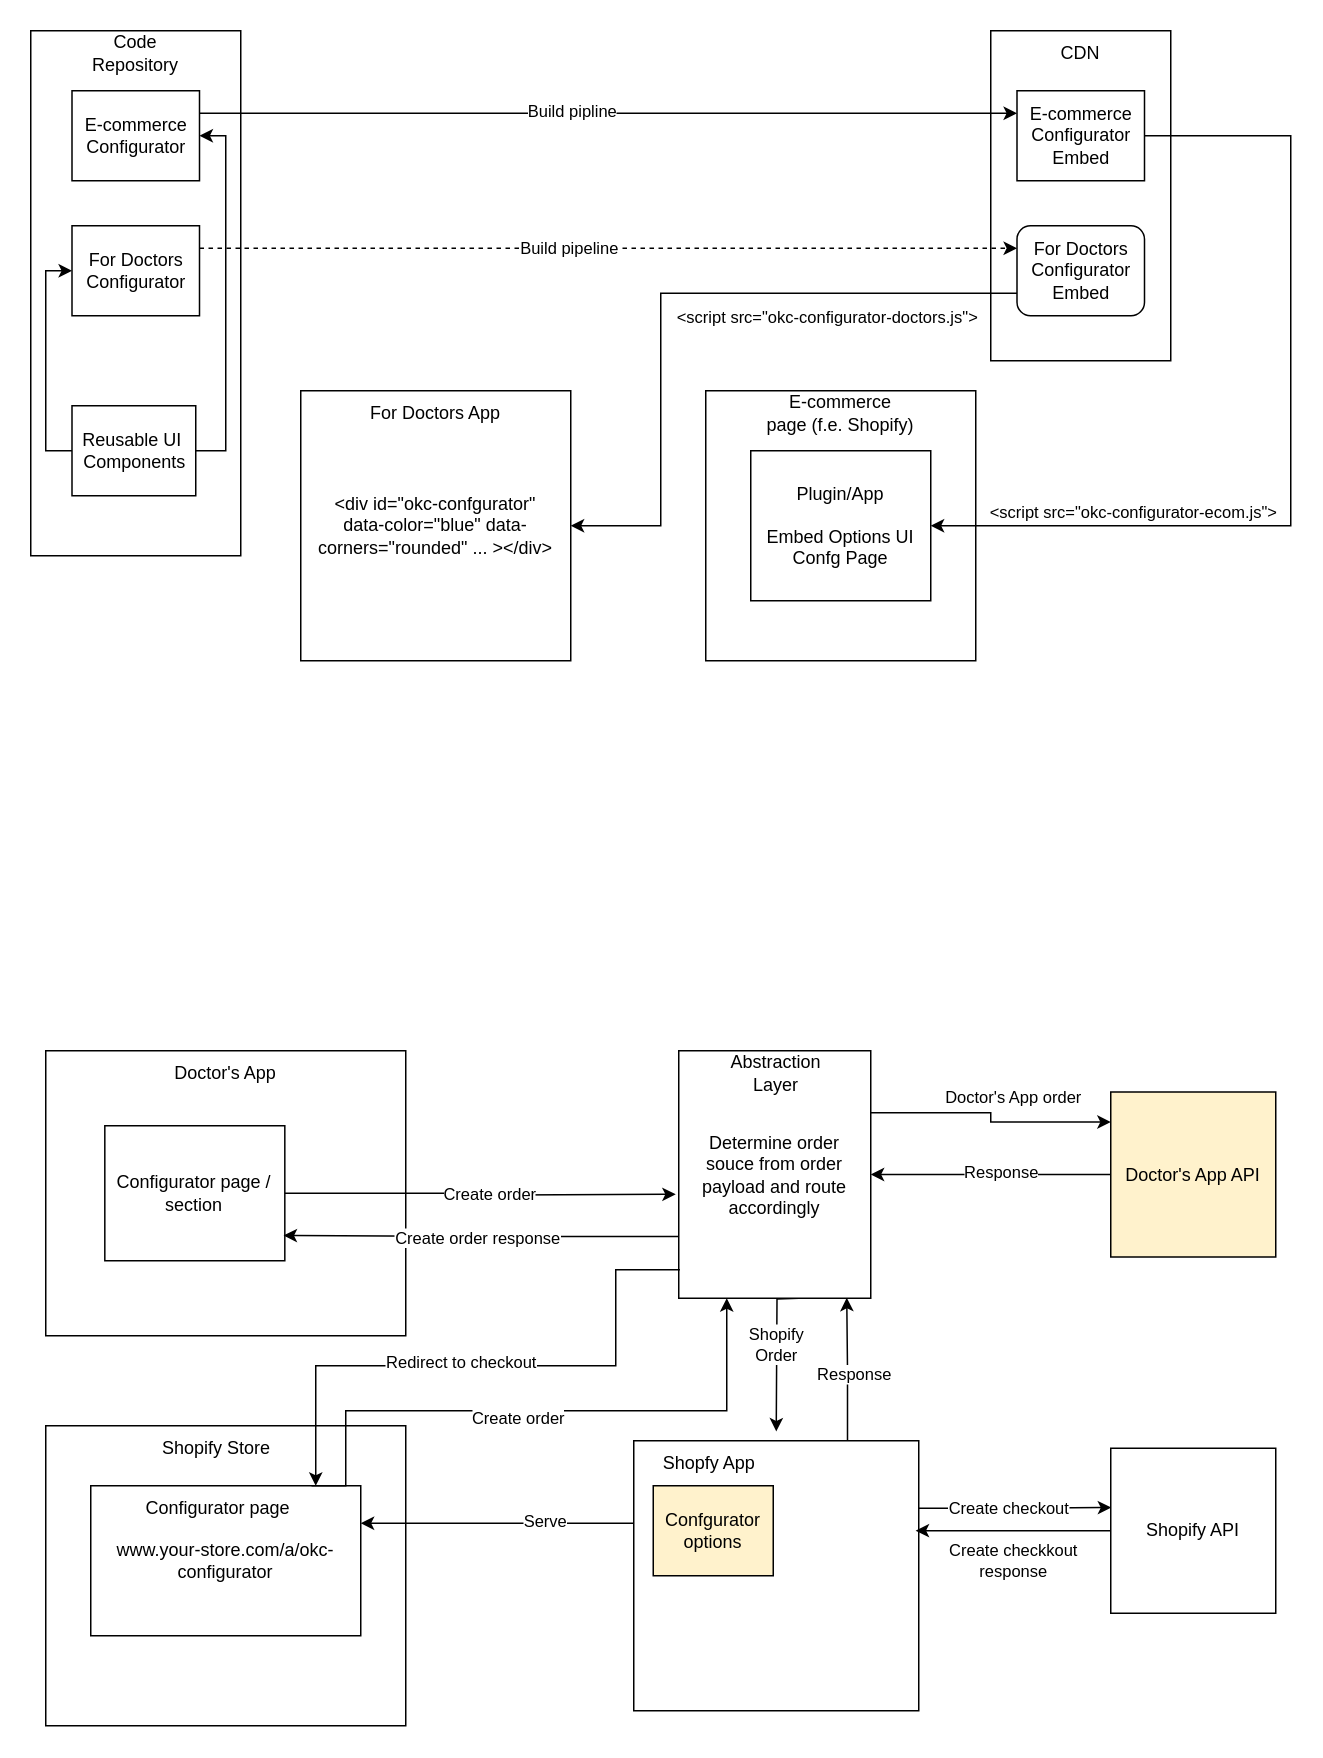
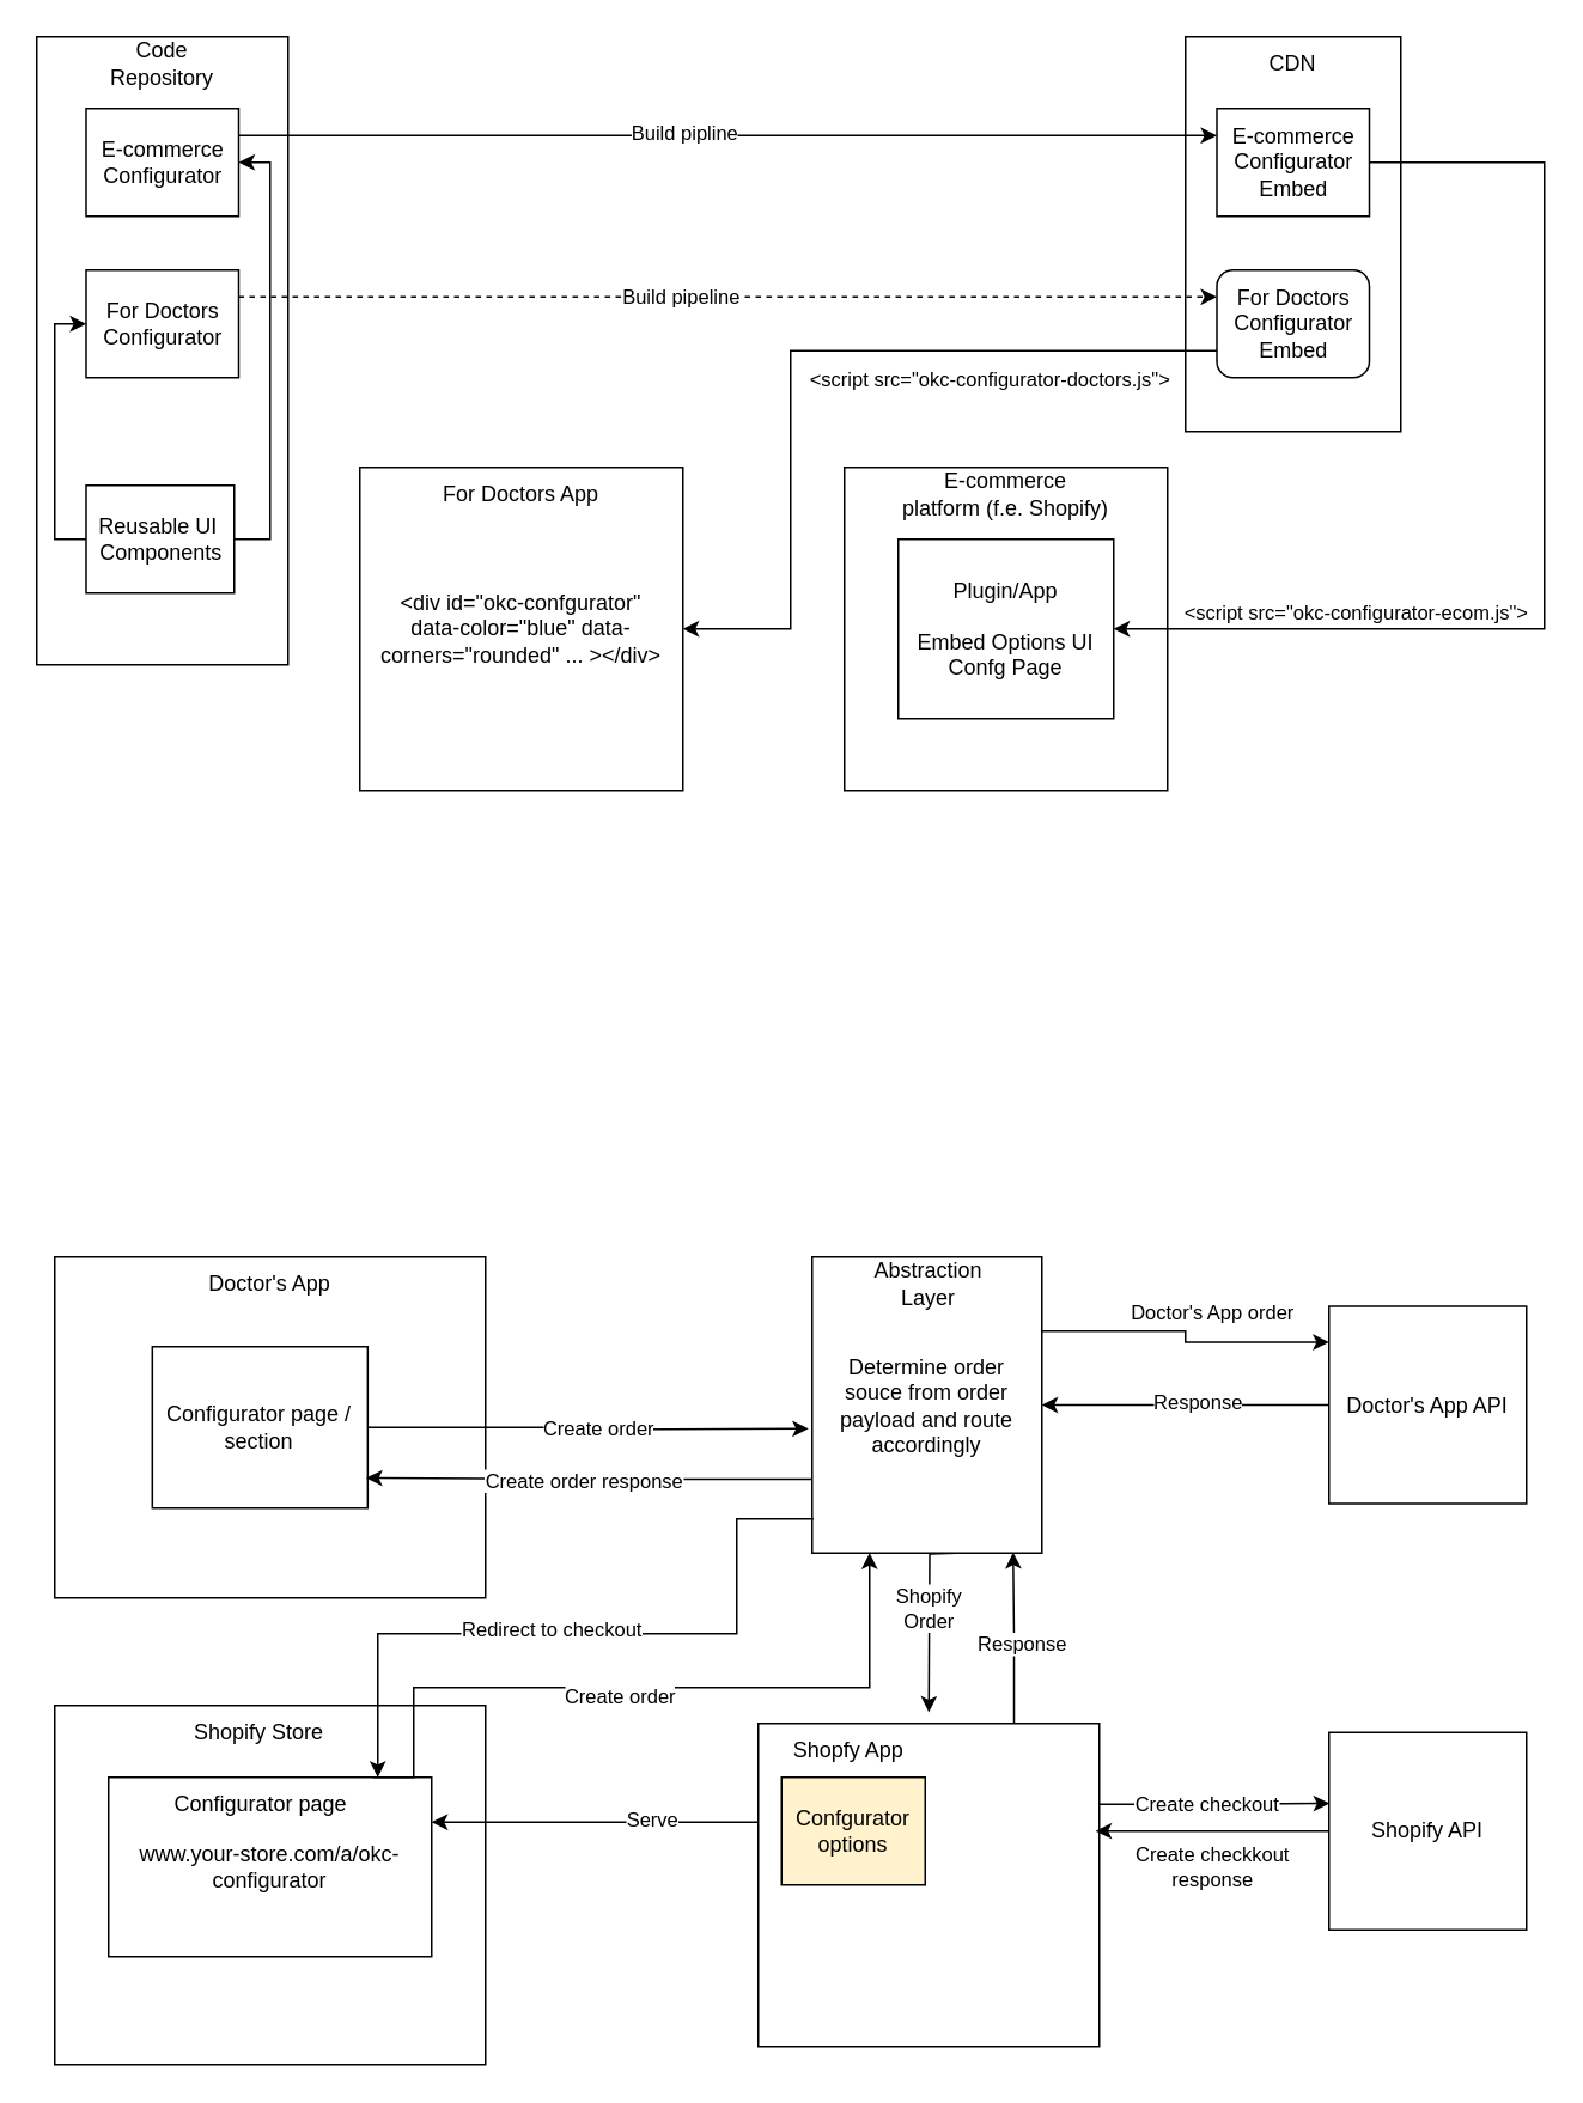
  <mxCell id="0" />
  <mxCell id="1" parent="0" />
  <mxCell id="2" value="" style="rounded=0;whiteSpace=wrap;html=1;" vertex="1" parent="1"><mxGeometry x="20" y="20" width="140" height="350" as="geometry" /></mxCell>
  <mxCell id="3" value="Code Repository" style="text;html=1;strokeColor=none;fillColor=none;align=center;verticalAlign=middle;whiteSpace=wrap;rounded=0;" vertex="1" parent="1"><mxGeometry x="60" y="20" width="60" height="30" as="geometry" /></mxCell>
  <mxCell id="4" value="E-commerce&lt;br&gt;Configurator" style="rounded=0;whiteSpace=wrap;html=1;" vertex="1" parent="1"><mxGeometry x="47.5" y="60" width="85" height="60" as="geometry" /></mxCell>
  <mxCell id="5" value="For Doctors&lt;br&gt;Configurator" style="rounded=0;whiteSpace=wrap;html=1;" vertex="1" parent="1"><mxGeometry x="47.5" y="150" width="85" height="60" as="geometry" /></mxCell>
  <mxCell id="6" style="edgeStyle=orthogonalEdgeStyle;html=1;exitX=0;exitY=0.5;exitDx=0;exitDy=0;entryX=0;entryY=0.5;entryDx=0;entryDy=0;rounded=0;" edge="1" parent="1" source="8" target="5"><mxGeometry relative="1" as="geometry"><Array as="points"><mxPoint x="30" y="300" /><mxPoint x="30" y="180" /></Array></mxGeometry></mxCell>
  <mxCell id="7" style="edgeStyle=orthogonalEdgeStyle;rounded=0;html=1;entryX=1;entryY=0.5;entryDx=0;entryDy=0;" edge="1" parent="1" source="8" target="4"><mxGeometry relative="1" as="geometry"><Array as="points"><mxPoint x="150" y="300" /><mxPoint x="150" y="90" /></Array></mxGeometry></mxCell>
  <mxCell id="8" value="Reusable UI&amp;nbsp;&lt;br&gt;Components" style="rounded=0;whiteSpace=wrap;html=1;" vertex="1" parent="1"><mxGeometry x="47.5" y="270" width="82.5" height="60" as="geometry" /></mxCell>
  <mxCell id="9" value="" style="rounded=0;whiteSpace=wrap;html=1;" vertex="1" parent="1"><mxGeometry x="660" y="20" width="120" height="220" as="geometry" /></mxCell>
  <mxCell id="10" value="CDN" style="text;html=1;strokeColor=none;fillColor=none;align=center;verticalAlign=middle;whiteSpace=wrap;rounded=0;" vertex="1" parent="1"><mxGeometry x="690" y="20" width="60" height="30" as="geometry" /></mxCell>
  <mxCell id="11" value="E-commerce&lt;br&gt;Configurator&lt;br&gt;Embed" style="rounded=0;whiteSpace=wrap;html=1;" vertex="1" parent="1"><mxGeometry x="677.5" y="60" width="85" height="60" as="geometry" /></mxCell>
  <mxCell id="12" style="edgeStyle=orthogonalEdgeStyle;rounded=0;html=1;exitX=0;exitY=0.75;exitDx=0;exitDy=0;entryX=1;entryY=0.5;entryDx=0;entryDy=0;" edge="1" parent="1" source="14" target="21"><mxGeometry relative="1" as="geometry"><Array as="points"><mxPoint x="440" y="195" /><mxPoint x="440" y="350" /></Array></mxGeometry></mxCell>
  <mxCell id="13" value="&amp;lt;script src=&quot;okc-configurator-doctors.js&quot;&amp;gt;" style="edgeLabel;html=1;align=center;verticalAlign=middle;resizable=0;points=[];" vertex="1" connectable="0" parent="12"><mxGeometry x="-0.105" y="4" relative="1" as="geometry"><mxPoint x="75" y="11" as="offset" /></mxGeometry></mxCell>
  <mxCell id="14" value="For Doctors&lt;br&gt;Configurator&lt;br&gt;Embed" style="whiteSpace=wrap;html=1;rounded=1;" vertex="1" parent="1"><mxGeometry x="677.5" y="150" width="85" height="60" as="geometry" /></mxCell>
  <mxCell id="15" style="edgeStyle=orthogonalEdgeStyle;rounded=0;html=1;exitX=1;exitY=0.25;exitDx=0;exitDy=0;entryX=0;entryY=0.25;entryDx=0;entryDy=0;" edge="1" parent="1" source="4" target="11"><mxGeometry relative="1" as="geometry" /></mxCell>
  <mxCell id="16" value="Build pipline" style="edgeLabel;html=1;align=center;verticalAlign=middle;resizable=0;points=[];" vertex="1" connectable="0" parent="15"><mxGeometry x="-0.091" y="2" relative="1" as="geometry"><mxPoint as="offset" /></mxGeometry></mxCell>
  <mxCell id="17" style="edgeStyle=orthogonalEdgeStyle;rounded=0;html=1;exitX=1;exitY=0.25;exitDx=0;exitDy=0;entryX=0;entryY=0.25;entryDx=0;entryDy=0;dashed=1;" edge="1" parent="1" source="5" target="14"><mxGeometry relative="1" as="geometry" /></mxCell>
  <mxCell id="18" value="Build pipeline" style="edgeLabel;html=1;align=center;verticalAlign=middle;resizable=0;points=[];" vertex="1" connectable="0" parent="17"><mxGeometry x="-0.096" y="-4" relative="1" as="geometry"><mxPoint y="-5" as="offset" /></mxGeometry></mxCell>
  <mxCell id="19" value="" style="rounded=0;whiteSpace=wrap;html=1;" vertex="1" parent="1"><mxGeometry x="470" y="260" width="180" height="180" as="geometry" /></mxCell>
- <mxCell id="20" value="E-commerce&lt;br&gt;page (f.e. Shopify)" style="text;html=1;strokeColor=none;fillColor=none;align=center;verticalAlign=middle;whiteSpace=wrap;rounded=0;" vertex="1" parent="1"><mxGeometry x="500" y="260" width="120" height="30" as="geometry" /></mxCell>
+ <mxCell id="20" value="E-commerce&lt;br&gt;platform (f.e. Shopify)" style="text;html=1;strokeColor=none;fillColor=none;align=center;verticalAlign=middle;whiteSpace=wrap;rounded=0;" vertex="1" parent="1"><mxGeometry x="500" y="260" width="120" height="30" as="geometry" /></mxCell>
  <mxCell id="21" value="&amp;lt;div id=&quot;okc-confgurator&quot;&lt;br&gt;data-color=&quot;blue&quot; data-corners=&quot;rounded&quot; ... &amp;gt;&amp;lt;/div&amp;gt;" style="rounded=0;whiteSpace=wrap;html=1;" vertex="1" parent="1"><mxGeometry x="200" y="260" width="180" height="180" as="geometry" /></mxCell>
  <mxCell id="22" value="For Doctors App" style="text;html=1;strokeColor=none;fillColor=none;align=center;verticalAlign=middle;whiteSpace=wrap;rounded=0;" vertex="1" parent="1"><mxGeometry x="230" y="260" width="120" height="30" as="geometry" /></mxCell>
  <mxCell id="23" value="Plugin/App&lt;br&gt;&lt;br&gt;Embed Options UI Confg Page" style="rounded=0;whiteSpace=wrap;html=1;" vertex="1" parent="1"><mxGeometry x="500" y="300" width="120" height="100" as="geometry" /></mxCell>
  <mxCell id="24" style="edgeStyle=orthogonalEdgeStyle;rounded=0;html=1;entryX=1;entryY=0.5;entryDx=0;entryDy=0;" edge="1" parent="1" source="11" target="23"><mxGeometry relative="1" as="geometry"><Array as="points"><mxPoint x="860" y="90" /><mxPoint x="860" y="350" /></Array></mxGeometry></mxCell>
  <mxCell id="25" value="&amp;lt;script src=&quot;okc-configurator-ecom.js&quot;&amp;gt;" style="edgeLabel;html=1;align=center;verticalAlign=middle;resizable=0;points=[];" vertex="1" connectable="0" parent="24"><mxGeometry x="0.56" y="3" relative="1" as="geometry"><mxPoint x="3" y="-13" as="offset" /></mxGeometry></mxCell>
  <mxCell id="26" value="" style="rounded=0;whiteSpace=wrap;html=1;" vertex="1" parent="1"><mxGeometry x="30" y="950" width="240" height="200" as="geometry" /></mxCell>
  <mxCell id="27" value="Shopify Store" style="text;html=1;strokeColor=none;fillColor=none;align=center;verticalAlign=middle;whiteSpace=wrap;rounded=0;" vertex="1" parent="1"><mxGeometry x="104.38" y="950" width="80" height="30" as="geometry" /></mxCell>
  <mxCell id="28" value="www.your-store.com/a/okc-configurator" style="rounded=0;whiteSpace=wrap;html=1;" vertex="1" parent="1"><mxGeometry x="60" y="990" width="180" height="100" as="geometry" /></mxCell>
  <mxCell id="29" style="edgeStyle=orthogonalEdgeStyle;rounded=0;html=1;exitX=1;exitY=0;exitDx=0;exitDy=0;entryX=0.25;entryY=1;entryDx=0;entryDy=0;startArrow=none;startFill=0;endArrow=classic;endFill=1;" edge="1" parent="1" source="31" target="52"><mxGeometry relative="1" as="geometry"><Array as="points"><mxPoint x="230" y="990" /><mxPoint x="230" y="940" /><mxPoint x="484" y="940" /></Array></mxGeometry></mxCell>
  <mxCell id="30" value="Create order" style="edgeLabel;html=1;align=center;verticalAlign=middle;resizable=0;points=[];" vertex="1" connectable="0" parent="29"><mxGeometry x="-0.07" y="-4" relative="1" as="geometry"><mxPoint as="offset" /></mxGeometry></mxCell>
  <mxCell id="31" value="Configurator page" style="text;html=1;strokeColor=none;fillColor=none;align=center;verticalAlign=middle;whiteSpace=wrap;rounded=0;" vertex="1" parent="1"><mxGeometry x="81.57" y="990" width="125.62" height="30" as="geometry" /></mxCell>
  <mxCell id="32" style="edgeStyle=orthogonalEdgeStyle;rounded=0;html=1;exitX=0;exitY=0.25;exitDx=0;exitDy=0;entryX=1;entryY=0.25;entryDx=0;entryDy=0;" edge="1" parent="1" source="38" target="28"><mxGeometry relative="1" as="geometry"><Array as="points"><mxPoint x="422" y="1015" /></Array></mxGeometry></mxCell>
  <mxCell id="33" value="Serve" style="edgeLabel;html=1;align=center;verticalAlign=middle;resizable=0;points=[];" vertex="1" connectable="0" parent="32"><mxGeometry x="-0.275" y="-2" relative="1" as="geometry"><mxPoint as="offset" /></mxGeometry></mxCell>
  <mxCell id="34" style="edgeStyle=orthogonalEdgeStyle;rounded=0;html=1;exitX=1;exitY=0.25;exitDx=0;exitDy=0;entryX=0.003;entryY=0.359;entryDx=0;entryDy=0;entryPerimeter=0;startArrow=none;startFill=0;endArrow=classic;endFill=1;" edge="1" parent="1" source="38" target="58"><mxGeometry relative="1" as="geometry" /></mxCell>
  <mxCell id="35" value="Create checkout" style="edgeLabel;html=1;align=center;verticalAlign=middle;resizable=0;points=[];" vertex="1" connectable="0" parent="34"><mxGeometry x="-0.088" y="1" relative="1" as="geometry"><mxPoint as="offset" /></mxGeometry></mxCell>
  <mxCell id="36" style="edgeStyle=orthogonalEdgeStyle;rounded=0;html=1;exitX=0.75;exitY=0;exitDx=0;exitDy=0;entryX=0.875;entryY=0.998;entryDx=0;entryDy=0;entryPerimeter=0;startArrow=none;startFill=0;endArrow=classic;endFill=1;" edge="1" parent="1" source="38" target="52"><mxGeometry relative="1" as="geometry" /></mxCell>
  <mxCell id="37" value="Response" style="edgeLabel;html=1;align=center;verticalAlign=middle;resizable=0;points=[];" vertex="1" connectable="0" parent="36"><mxGeometry x="-0.013" y="-2" relative="1" as="geometry"><mxPoint x="2" y="2" as="offset" /></mxGeometry></mxCell>
  <mxCell id="38" value="" style="rounded=0;whiteSpace=wrap;html=1;" vertex="1" parent="1"><mxGeometry x="422" y="960" width="190" height="180" as="geometry" /></mxCell>
  <mxCell id="39" value="Shopfy App" style="text;html=1;strokeColor=none;fillColor=none;align=center;verticalAlign=middle;whiteSpace=wrap;rounded=0;" vertex="1" parent="1"><mxGeometry x="430" y="960" width="85" height="30" as="geometry" /></mxCell>
  <mxCell id="40" value="Confgurator&lt;br&gt;options" style="rounded=0;whiteSpace=wrap;html=1;fillColor=#fff2cc;" vertex="1" parent="1"><mxGeometry x="435" y="990" width="80" height="60" as="geometry" /></mxCell>
  <mxCell id="41" value="" style="rounded=0;whiteSpace=wrap;html=1;" vertex="1" parent="1"><mxGeometry x="30" y="700" width="240" height="190" as="geometry" /></mxCell>
  <mxCell id="42" value="Doctor's App" style="text;html=1;strokeColor=none;fillColor=none;align=center;verticalAlign=middle;whiteSpace=wrap;rounded=0;" vertex="1" parent="1"><mxGeometry x="110" y="700" width="80" height="30" as="geometry" /></mxCell>
  <mxCell id="43" style="edgeStyle=orthogonalEdgeStyle;rounded=0;html=1;exitX=1;exitY=0.5;exitDx=0;exitDy=0;startArrow=none;startFill=0;endArrow=classic;endFill=1;" edge="1" parent="1" source="45"><mxGeometry relative="1" as="geometry"><mxPoint x="450" y="795.667" as="targetPoint" /></mxGeometry></mxCell>
  <mxCell id="44" value="Create order" style="edgeLabel;html=1;align=center;verticalAlign=middle;resizable=0;points=[];" vertex="1" connectable="0" parent="43"><mxGeometry x="0.049" y="1" relative="1" as="geometry"><mxPoint as="offset" /></mxGeometry></mxCell>
- <mxCell id="45" value="Configurator page / section" style="rounded=0;whiteSpace=wrap;html=1;" vertex="1" parent="1"><mxGeometry x="69.38" y="750" width="120" height="90" as="geometry" /></mxCell>
+ <mxCell id="45" value="Configurator page / section" style="rounded=0;whiteSpace=wrap;html=1;" vertex="1" parent="1"><mxGeometry x="84.38" y="750" width="120" height="90" as="geometry" /></mxCell>
  <mxCell id="46" style="edgeStyle=orthogonalEdgeStyle;rounded=0;html=1;entryX=0.421;entryY=-0.007;entryDx=0;entryDy=0;entryPerimeter=0;" edge="1" parent="1"><mxGeometry relative="1" as="geometry"><mxPoint x="532.067" y="865" as="sourcePoint" /><mxPoint x="516.99" y="953.81" as="targetPoint" /></mxGeometry></mxCell>
  <mxCell id="47" value="Shopify &lt;br&gt;Order" style="edgeLabel;html=1;align=center;verticalAlign=middle;resizable=0;points=[];" vertex="1" connectable="0" parent="46"><mxGeometry x="-0.124" y="-1" relative="1" as="geometry"><mxPoint as="offset" /></mxGeometry></mxCell>
  <mxCell id="48" style="edgeStyle=orthogonalEdgeStyle;rounded=0;html=1;exitX=0;exitY=0.75;exitDx=0;exitDy=0;entryX=0.993;entryY=0.813;entryDx=0;entryDy=0;entryPerimeter=0;startArrow=none;startFill=0;endArrow=classic;endFill=1;" edge="1" parent="1" source="52" target="45"><mxGeometry relative="1" as="geometry" /></mxCell>
  <mxCell id="49" value="Create order response" style="edgeLabel;html=1;align=center;verticalAlign=middle;resizable=0;points=[];" vertex="1" connectable="0" parent="48"><mxGeometry x="0.025" y="1" relative="1" as="geometry"><mxPoint as="offset" /></mxGeometry></mxCell>
  <mxCell id="50" style="edgeStyle=orthogonalEdgeStyle;rounded=0;html=1;exitX=1;exitY=0.25;exitDx=0;exitDy=0;entryX=0;entryY=0.182;entryDx=0;entryDy=0;entryPerimeter=0;startArrow=none;startFill=0;endArrow=classic;endFill=1;" edge="1" parent="1" source="52" target="56"><mxGeometry relative="1" as="geometry" /></mxCell>
  <mxCell id="51" value="Doctor's App order" style="edgeLabel;html=1;align=center;verticalAlign=middle;resizable=0;points=[];" vertex="1" connectable="0" parent="50"><mxGeometry x="-0.472" y="2" relative="1" as="geometry"><mxPoint x="50" y="-9" as="offset" /></mxGeometry></mxCell>
  <mxCell id="52" value="Determine order &lt;br&gt;souce from order payload and route accordingly" style="rounded=0;whiteSpace=wrap;html=1;" vertex="1" parent="1"><mxGeometry x="452" y="700" width="128" height="165" as="geometry" /></mxCell>
  <mxCell id="53" value="Abstraction Layer" style="text;html=1;strokeColor=none;fillColor=none;align=center;verticalAlign=middle;whiteSpace=wrap;rounded=0;" vertex="1" parent="1"><mxGeometry x="487" y="700" width="60" height="30" as="geometry" /></mxCell>
  <mxCell id="54" style="edgeStyle=orthogonalEdgeStyle;rounded=0;html=1;entryX=1;entryY=0.5;entryDx=0;entryDy=0;startArrow=none;startFill=0;endArrow=classic;endFill=1;" edge="1" parent="1" source="56" target="52"><mxGeometry relative="1" as="geometry" /></mxCell>
  <mxCell id="55" value="Response" style="edgeLabel;html=1;align=center;verticalAlign=middle;resizable=0;points=[];" vertex="1" connectable="0" parent="54"><mxGeometry x="-0.072" y="-2" relative="1" as="geometry"><mxPoint as="offset" /></mxGeometry></mxCell>
- <mxCell id="56" value="Doctor's App API" style="rounded=0;whiteSpace=wrap;html=1;fillColor=#fff2cc;" vertex="1" parent="1"><mxGeometry x="740" y="727.5" width="110" height="110" as="geometry" /></mxCell>
+ <mxCell id="56" value="Doctor's App API" style="rounded=0;whiteSpace=wrap;html=1;" vertex="1" parent="1"><mxGeometry x="740" y="727.5" width="110" height="110" as="geometry" /></mxCell>
  <mxCell id="57" value="Create checkkout&lt;br&gt;response" style="edgeStyle=orthogonalEdgeStyle;rounded=0;html=1;entryX=0.989;entryY=0.333;entryDx=0;entryDy=0;entryPerimeter=0;startArrow=none;startFill=0;endArrow=classic;endFill=1;" edge="1" parent="1" source="58" target="38"><mxGeometry x="-0.001" y="20" relative="1" as="geometry"><Array as="points"><mxPoint x="675" y="1020" /><mxPoint x="675" y="1020" /></Array><mxPoint as="offset" /></mxGeometry></mxCell>
  <mxCell id="58" value="Shopify API" style="rounded=0;whiteSpace=wrap;html=1;" vertex="1" parent="1"><mxGeometry x="740" y="965" width="110" height="110" as="geometry" /></mxCell>
  <mxCell id="59" style="edgeStyle=orthogonalEdgeStyle;rounded=0;html=1;entryX=0.006;entryY=0.885;entryDx=0;entryDy=0;entryPerimeter=0;startArrow=classic;startFill=1;endArrow=none;endFill=0;" edge="1" parent="1" target="52"><mxGeometry relative="1" as="geometry"><mxPoint x="210" y="990" as="sourcePoint" /><Array as="points"><mxPoint x="210" y="910" /><mxPoint x="410" y="910" /><mxPoint x="410" y="846" /></Array></mxGeometry></mxCell>
  <mxCell id="60" value="Redirect to checkout" style="edgeLabel;html=1;align=center;verticalAlign=middle;resizable=0;points=[];" vertex="1" connectable="0" parent="59"><mxGeometry x="-0.089" y="3" relative="1" as="geometry"><mxPoint as="offset" /></mxGeometry></mxCell>
